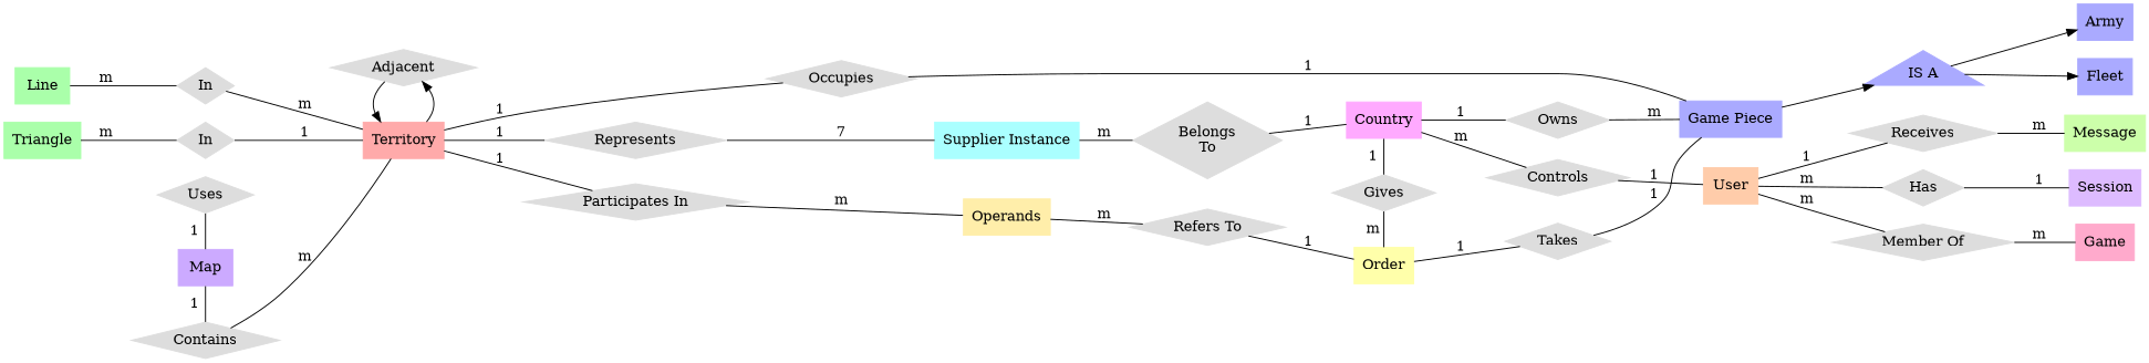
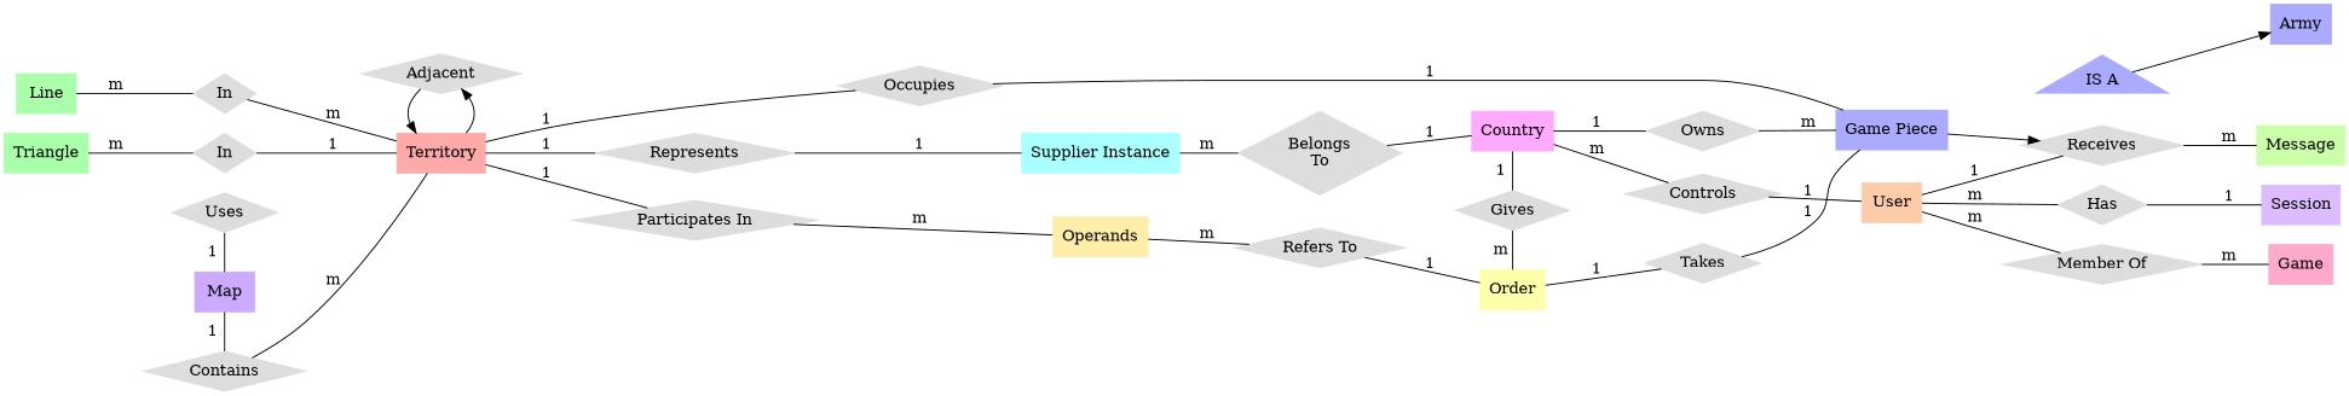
  digraph {
    rankdir=LR
    node [color="#dddddd" shape=diamond style=filled]
    edge [arrowhead=none]
    Territory [color="#ffaaaa" shape=rect]
    Adjacent
    Country [color="#ffaaff" shape=rect]
    Gives
    Order [color="#ffffaa" shape=rect]
    Map [color="#ccaaff" shape=rect]
    Uses
    Contains
    Occupies
    n10 [label="Participates In"]
    n11 [label=Represents]
    Owns
    Controls
    Takes
    n15 [color="#aaaaff" label="Game Piece" shape=rect]
    n16 [color="#aaaaff" label="IS A" shape=triangle]
-   Fleet [color="#aaaaff" shape=rect]
    Army [color="#aaaaff" shape=rect]
    Game [color="#ffaacc" shape=rect]
    User [color="#ffccaa" shape=rect]
    Operands [color="#ffeeaa" shape=rect]
    n22 [label="Refers To"]
    n23 [label=Has]
    Session [color="#ddbbff" shape=rect]
    n25 [label=In]
    Receives
    n27 [label="Member Of"]
    Message [color="#ccffaa" shape=rect]
    Line [color="#aaffaa" shape=rect]
    Triangle [color="#aaffaa" shape=rect]
    In
    n32 [color="#aaffff" label="Supplier Instance" shape=rect]
    n33 [label="Belongs\nTo"]
    subgraph sub_1 {
      rank=same
      Territory
      Adjacent
    }
    subgraph sub_2 {
      rank=same
      Country
      Gives
      Order
    }
    subgraph sub_3 {
      rank=same
      Map
      Uses
      Contains
    }
    Territory -> Adjacent [arrowhead=normal]
    Territory -> Occupies [label=1]
    Territory -> n10 [label=1]
    Territory -> n11 [label=1]
    Adjacent -> Territory [arrowhead=normal]
    Country -> Gives [label=1]
    Country -> Owns [label=1]
    Country -> Controls [label=m]
    Gives -> Order [label=m]
    Order -> Takes [label=1]
    Map -> Contains [label=1]
    Uses -> Map [label=1]
    Contains -> Territory [label=m]
    Occupies -> n15 [label=1]
    n10 -> Operands [label=m]
-   n11 -> n32 [label=7]
+   n11 -> n32 [label=1]
    Owns -> n15 [label=m]
    Controls -> User [label=1]
    Takes -> n15 [label=1]
-   n15 -> n16 [arrowhead=normal]
-   n16 -> Fleet [arrowhead=normal]
+   n15 -> Receives [arrowhead=normal]
    n16 -> Army [arrowhead=normal]
    User -> n23 [label=m]
    User -> Receives [label=1]
    User -> n27 [label=m]
    Operands -> n22 [label=m]
    n22 -> Order [label=1]
    n23 -> Session [label=1]
    n25 -> Territory [label=m]
    Receives -> Message [label=m]
    n27 -> Game [label=m]
    Line -> n25 [label=m]
    Triangle -> In [label=m]
    In -> Territory [label=1]
    n32 -> n33 [label=m]
    n33 -> Country [label=1]
  }
